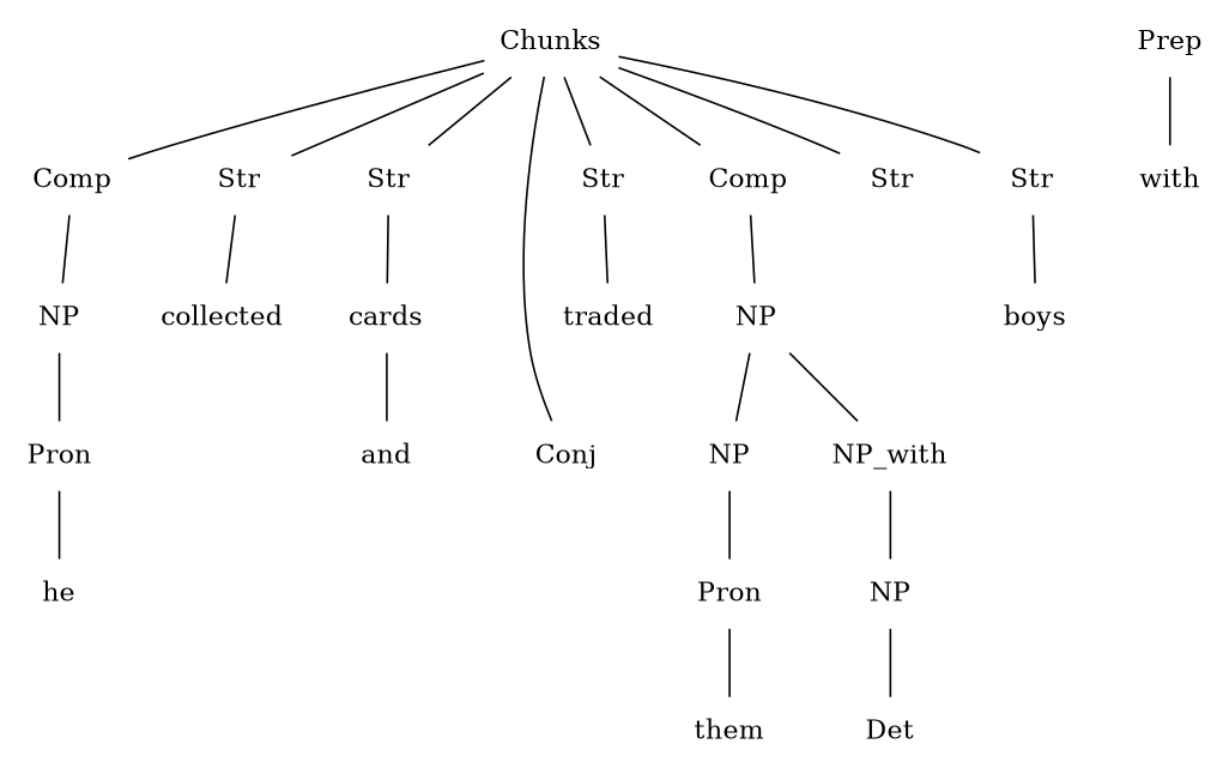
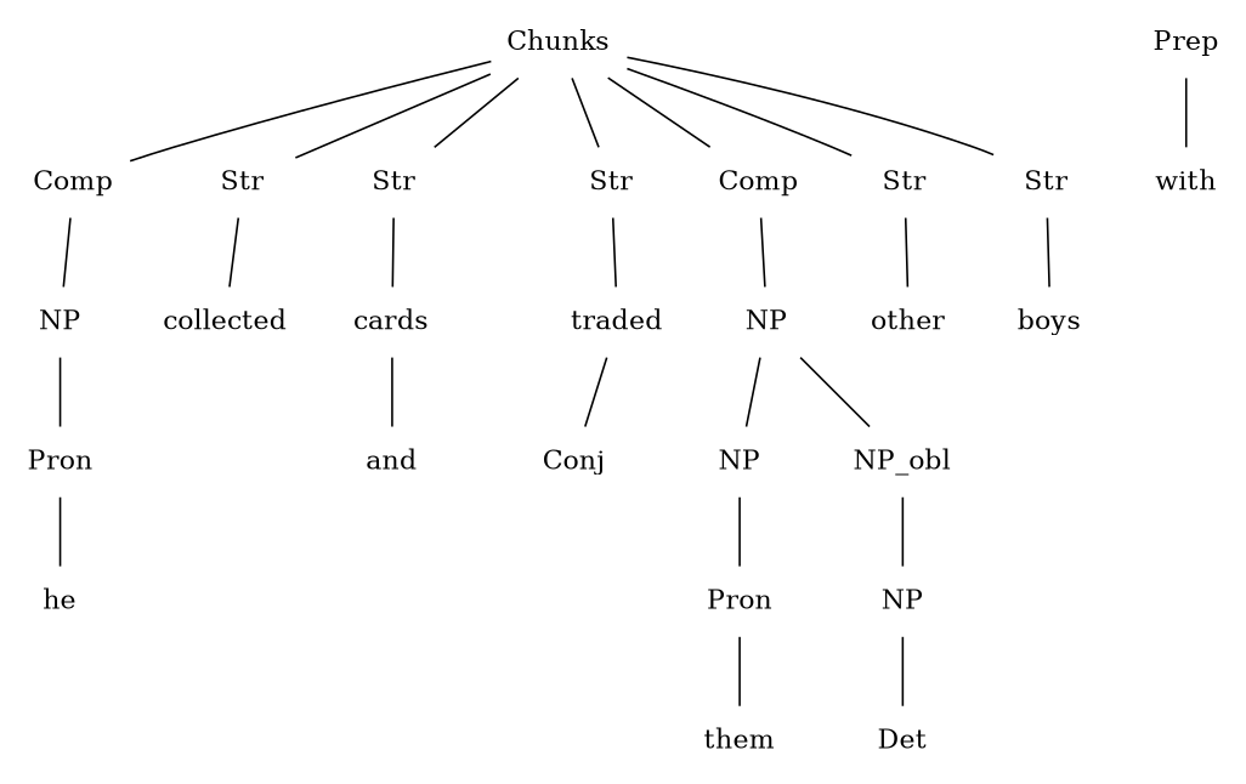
  graph {
    node [shape=plaintext style=solid]
    edge [style=solid]
    n1 [label=Chunks]
    n2 [label=Comp]
    n3 [label=Str]
    n4 [label=Str]
    n5 [label=Conj]
    n6 [label=Str]
    n7 [label=Comp]
    n8 [label=Str]
    n9 [label=Str]
    n10 [label=NP]
    n11 [label=collected]
    n12 [label=cards]
    n13 [label=traded]
    n14 [label=NP]
+   n15 [label=other]
    n16 [label=boys]
    n17 [label=Pron]
    n18 [label=he]
    n19 [label=and]
    n20 [label=NP]
-   n21 [label=NP_with]
+   n21 [label=NP_obl]
    n22 [label=Pron]
    n23 [label=NP]
    n24 [label=them]
    n25 [label=Prep]
    n26 [label=with]
    n27 [label=Det]
    n1 -- n2
    n1 -- n3
    n1 -- n4
-   n1 -- n5
+   n13 -- n5
    n1 -- n6
    n1 -- n7
    n1 -- n8
    n1 -- n9
    n2 -- n10
    n3 -- n11
    n4 -- n12
    n6 -- n13
    n7 -- n14
+   n8 -- n15
    n9 -- n16
    n10 -- n17
    n12 -- n19
    n14 -- n20
    n14 -- n21
    n17 -- n18
    n20 -- n22
    n21 -- n23
    n22 -- n24
    n23 -- n27
    n25 -- n26
  }
